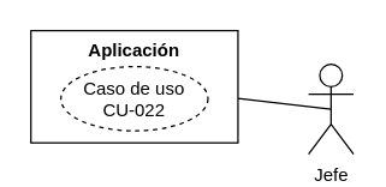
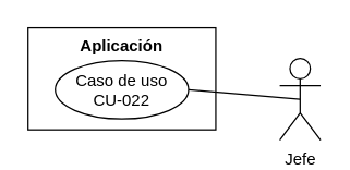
  <mxCell id="0" />
  <mxCell id="1" parent="0" />
  <mxCell id="2" value="Aplicación" style="shape=rect;html=1;verticalAlign=top;fontStyle=1;whiteSpace=wrap;align=center;" vertex="1" parent="1"><mxGeometry x="20" y="20" width="138" height="75" as="geometry" /></mxCell>
- <mxCell id="3" value="&lt;div&gt;Caso de uso&lt;/div&gt;CU-022" style="ellipse;whiteSpace=wrap;html=1;dashed=1;" vertex="1" parent="1"><mxGeometry x="40" y="44" width="98" height="43" as="geometry" /></mxCell>
+ <mxCell id="3" value="&lt;div&gt;Caso de uso&lt;/div&gt;CU-022" style="ellipse;whiteSpace=wrap;html=1;" vertex="1" parent="1"><mxGeometry x="40" y="44" width="98" height="43" as="geometry" /></mxCell>
  <mxCell id="4" style="edgeStyle=none;curved=1;rounded=0;orthogonalLoop=1;jettySize=auto;html=1;exitX=1;exitY=1;exitDx=0;exitDy=0;fontSize=12;startSize=8;endSize=8;" edge="1" parent="1" source="2" target="2"><mxGeometry relative="1" as="geometry" /></mxCell>
- <mxCell id="5" style="edgeStyle=none;curved=1;rounded=0;orthogonalLoop=1;jettySize=auto;html=1;exitX=0.5;exitY=0.5;exitDx=0;exitDy=0;exitPerimeter=0;fontSize=12;startSize=8;endSize=8;endArrow=none;endFill=0;" edge="1" parent="1" source="6" target="2"><mxGeometry relative="1" as="geometry" /></mxCell>
+ <mxCell id="5" style="edgeStyle=none;curved=1;rounded=0;orthogonalLoop=1;jettySize=auto;html=1;exitX=0.5;exitY=0.5;exitDx=0;exitDy=0;exitPerimeter=0;entryX=1;entryY=0.5;entryDx=0;entryDy=0;fontSize=12;startSize=8;endSize=8;endArrow=none;endFill=0;" edge="1" parent="1" source="6" target="3"><mxGeometry relative="1" as="geometry" /></mxCell>
  <mxCell id="6" value="Jefe" style="shape=umlActor;html=1;verticalLabelPosition=bottom;verticalAlign=top;align=center;" vertex="1" parent="1"><mxGeometry x="205" y="42.5" width="30" height="60" as="geometry" /></mxCell>
